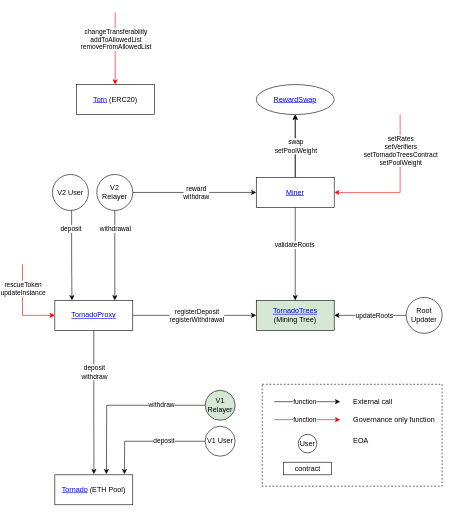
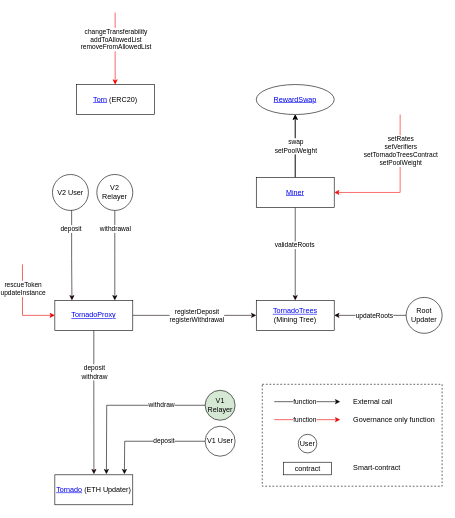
  <mxCell id="0" />
  <mxCell id="1" parent="0" />
  <mxCell id="2" style="edgeStyle=orthogonalEdgeStyle;rounded=0;orthogonalLoop=1;jettySize=auto;html=1;exitX=0.5;exitY=1;exitDx=0;exitDy=0;strokeColor=#120101;" edge="1" parent="1" source="6"><mxGeometry relative="1" as="geometry"><mxPoint x="139.167" y="790" as="targetPoint" /></mxGeometry></mxCell>
  <mxCell id="3" value="deposit&lt;br&gt;withdraw" style="edgeLabel;html=1;align=center;verticalAlign=middle;resizable=0;points=[];" vertex="1" connectable="0" parent="2"><mxGeometry x="-0.423" y="-2" relative="1" as="geometry"><mxPoint x="2" as="offset" /></mxGeometry></mxCell>
  <mxCell id="4" style="edgeStyle=orthogonalEdgeStyle;rounded=0;orthogonalLoop=1;jettySize=auto;html=1;exitX=1;exitY=0.5;exitDx=0;exitDy=0;entryX=0;entryY=0.5;entryDx=0;entryDy=0;strokeColor=#120101;" edge="1" parent="1" source="6" target="22"><mxGeometry relative="1" as="geometry" /></mxCell>
  <mxCell id="5" value="registerDeposit&lt;br&gt;registerWithdrawal" style="edgeLabel;html=1;align=center;verticalAlign=middle;resizable=0;points=[];" vertex="1" connectable="0" parent="4"><mxGeometry x="-0.117" y="3" relative="1" as="geometry"><mxPoint x="15.17" y="3" as="offset" /></mxGeometry></mxCell>
  <mxCell id="6" value="&lt;a href=&quot;https://github.com/tornadocash/tornado-anonymity-mining/blob/master/contracts/TornadoProxy.sol&quot;&gt;TornadoProxy&lt;/a&gt;" style="rounded=0;whiteSpace=wrap;html=1;" vertex="1" parent="1"><mxGeometry x="74" y="500" width="130" height="50" as="geometry" /></mxCell>
  <mxCell id="7" style="edgeStyle=orthogonalEdgeStyle;rounded=0;orthogonalLoop=1;jettySize=auto;html=1;exitX=0.5;exitY=1;exitDx=0;exitDy=0;entryX=0.5;entryY=0;entryDx=0;entryDy=0;" edge="1" parent="1" source="11"><mxGeometry relative="1" as="geometry"><mxPoint x="174" y="500" as="targetPoint" /></mxGeometry></mxCell>
  <mxCell id="8" value="withdrawal" style="edgeLabel;html=1;align=center;verticalAlign=middle;resizable=0;points=[];" vertex="1" connectable="0" parent="7"><mxGeometry x="-0.187" y="-3" relative="1" as="geometry"><mxPoint x="3" y="-31" as="offset" /></mxGeometry></mxCell>
- <mxCell id="9" style="edgeStyle=orthogonalEdgeStyle;rounded=0;orthogonalLoop=1;jettySize=auto;html=1;exitX=1;exitY=0.5;exitDx=0;exitDy=0;strokeColor=#120101;" edge="1" parent="1" source="11" target="32"><mxGeometry relative="1" as="geometry" /></mxCell>
- <mxCell id="10" value="reward&lt;br&gt;withdraw" style="edgeLabel;html=1;align=center;verticalAlign=middle;resizable=0;points=[];" vertex="1" connectable="0" parent="9"><mxGeometry x="-0.278" y="2" relative="1" as="geometry"><mxPoint x="31.83" y="2" as="offset" /></mxGeometry></mxCell>
  <mxCell id="11" value="V2 Relayer" style="ellipse;whiteSpace=wrap;html=1;aspect=fixed;" vertex="1" parent="1"><mxGeometry x="144" y="290" width="60" height="60" as="geometry" /></mxCell>
- <mxCell id="12" value="&lt;a href=&quot;https://github.com/tornadocash/tornado-core/blob/master/contracts/ETHTornado.sol&quot;&gt;Tornado&lt;/a&gt; (ETH Pool)" style="rounded=0;whiteSpace=wrap;html=1;" vertex="1" parent="1"><mxGeometry x="74" y="791" width="130" height="50" as="geometry" /></mxCell>
+ <mxCell id="12" value="&lt;a href=&quot;https://github.com/tornadocash/tornado-core/blob/master/contracts/ETHTornado.sol&quot;&gt;Tornado&lt;/a&gt; (ETH Updater)" style="rounded=0;whiteSpace=wrap;html=1;" vertex="1" parent="1"><mxGeometry x="74" y="791" width="130" height="50" as="geometry" /></mxCell>
  <mxCell id="13" style="edgeStyle=orthogonalEdgeStyle;rounded=0;orthogonalLoop=1;jettySize=auto;html=1;exitX=0;exitY=0.5;exitDx=0;exitDy=0;strokeColor=#030000;" edge="1" parent="1" source="15"><mxGeometry relative="1" as="geometry"><mxPoint x="190" y="790" as="targetPoint" /></mxGeometry></mxCell>
  <mxCell id="14" value="deposit" style="edgeLabel;html=1;align=center;verticalAlign=middle;resizable=0;points=[];" vertex="1" connectable="0" parent="13"><mxGeometry x="-0.332" y="-2" relative="1" as="geometry"><mxPoint x="-6.38" y="1.98" as="offset" /></mxGeometry></mxCell>
  <mxCell id="15" value="V1 User" style="ellipse;whiteSpace=wrap;html=1;aspect=fixed;" vertex="1" parent="1"><mxGeometry x="324.71" y="710" width="50" height="50" as="geometry" /></mxCell>
  <mxCell id="16" style="edgeStyle=orthogonalEdgeStyle;rounded=0;orthogonalLoop=1;jettySize=auto;html=1;exitX=0.5;exitY=1;exitDx=0;exitDy=0;entryX=0.25;entryY=0;entryDx=0;entryDy=0;strokeColor=#120101;" edge="1" parent="1" source="18"><mxGeometry relative="1" as="geometry"><mxPoint x="102.5" y="500" as="targetPoint" /><Array as="points"><mxPoint x="102" y="350" /><mxPoint x="102" y="430" /></Array></mxGeometry></mxCell>
  <mxCell id="17" value="deposit" style="edgeLabel;html=1;align=center;verticalAlign=middle;resizable=0;points=[];" vertex="1" connectable="0" parent="16"><mxGeometry x="-0.781" y="-2" relative="1" as="geometry"><mxPoint y="15.33" as="offset" /></mxGeometry></mxCell>
  <mxCell id="18" value="V2 User" style="ellipse;whiteSpace=wrap;html=1;aspect=fixed;" vertex="1" parent="1"><mxGeometry x="70" y="290" width="60" height="60" as="geometry" /></mxCell>
  <mxCell id="19" style="edgeStyle=orthogonalEdgeStyle;rounded=0;orthogonalLoop=1;jettySize=auto;html=1;exitX=0;exitY=0.5;exitDx=0;exitDy=0;strokeColor=#030000;" edge="1" parent="1" source="21"><mxGeometry relative="1" as="geometry"><mxPoint x="160" y="790" as="targetPoint" /></mxGeometry></mxCell>
  <mxCell id="20" value="withdraw" style="edgeLabel;html=1;align=center;verticalAlign=middle;resizable=0;points=[];" vertex="1" connectable="0" parent="19"><mxGeometry x="-0.517" y="-1" relative="1" as="geometry"><mxPoint x="-6.38" y="0.99" as="offset" /></mxGeometry></mxCell>
  <mxCell id="21" value="V1 Relayer" style="ellipse;whiteSpace=wrap;html=1;aspect=fixed;fillColor=#d5e8d4;" vertex="1" parent="1"><mxGeometry x="324.71" y="650" width="50" height="50" as="geometry" /></mxCell>
- <mxCell id="22" value="&lt;a href=&quot;https://github.com/tornadocash/tornado-anonymity-mining/blob/master/contracts/TornadoTrees.sol&quot;&gt;TornadoTrees&lt;/a&gt;&lt;br&gt;(Mining Tree)" style="rounded=0;whiteSpace=wrap;html=1;fillColor=#d5e8d4;" vertex="1" parent="1"><mxGeometry x="410" y="500" width="130" height="50" as="geometry" /></mxCell>
+ <mxCell id="22" value="&lt;a href=&quot;https://github.com/tornadocash/tornado-anonymity-mining/blob/master/contracts/TornadoTrees.sol&quot;&gt;TornadoTrees&lt;/a&gt;&lt;br&gt;(Mining Tree)" style="rounded=0;whiteSpace=wrap;html=1;" vertex="1" parent="1"><mxGeometry x="410" y="500" width="130" height="50" as="geometry" /></mxCell>
  <mxCell id="23" style="edgeStyle=orthogonalEdgeStyle;rounded=0;orthogonalLoop=1;jettySize=auto;html=1;exitX=0;exitY=0.5;exitDx=0;exitDy=0;entryX=1;entryY=0.5;entryDx=0;entryDy=0;strokeColor=#120101;" edge="1" parent="1" source="25" target="22"><mxGeometry relative="1" as="geometry" /></mxCell>
  <mxCell id="24" value="updateRoots" style="edgeLabel;html=1;align=center;verticalAlign=middle;resizable=0;points=[];" vertex="1" connectable="0" parent="23"><mxGeometry x="-0.28" y="2" relative="1" as="geometry"><mxPoint x="-10.4" y="-2" as="offset" /></mxGeometry></mxCell>
  <mxCell id="25" value="Root&lt;br&gt;Updater" style="ellipse;whiteSpace=wrap;html=1;aspect=fixed;" vertex="1" parent="1"><mxGeometry x="660" y="495" width="60" height="60" as="geometry" /></mxCell>
  <mxCell id="26" value="&lt;a href=&quot;https://github.com/tornadocash/tornado-anonymity-mining/blob/master/contracts/RewardSwap.sol&quot;&gt;RewardSwap&lt;/a&gt;" style="ellipse;whiteSpace=wrap;html=1;" vertex="1" parent="1"><mxGeometry x="410" y="140" width="130" height="50" as="geometry" /></mxCell>
  <mxCell id="27" style="edgeStyle=orthogonalEdgeStyle;rounded=0;orthogonalLoop=1;jettySize=auto;html=1;exitX=0.5;exitY=1;exitDx=0;exitDy=0;strokeColor=#120101;" edge="1" parent="1" source="32" target="22"><mxGeometry relative="1" as="geometry" /></mxCell>
  <mxCell id="28" value="validateRoots" style="edgeLabel;html=1;align=center;verticalAlign=middle;resizable=0;points=[];" vertex="1" connectable="0" parent="27"><mxGeometry x="-0.202" y="-2" relative="1" as="geometry"><mxPoint as="offset" /></mxGeometry></mxCell>
  <mxCell id="29" style="edgeStyle=orthogonalEdgeStyle;rounded=0;orthogonalLoop=1;jettySize=auto;html=1;exitX=0.5;exitY=0;exitDx=0;exitDy=0;entryX=0.5;entryY=1;entryDx=0;entryDy=0;strokeColor=#050000;" edge="1" parent="1" source="32" target="26"><mxGeometry relative="1" as="geometry" /></mxCell>
  <mxCell id="30" value="" style="edgeStyle=orthogonalEdgeStyle;rounded=0;orthogonalLoop=1;jettySize=auto;html=1;strokeColor=#050000;" edge="1" parent="1" source="32" target="26"><mxGeometry relative="1" as="geometry" /></mxCell>
  <mxCell id="31" value="swap&lt;br&gt;setPoolWeight" style="edgeLabel;html=1;align=center;verticalAlign=middle;resizable=0;points=[];" vertex="1" connectable="0" parent="30"><mxGeometry x="-0.18" y="-3" relative="1" as="geometry"><mxPoint x="-3" y="-10" as="offset" /></mxGeometry></mxCell>
  <mxCell id="32" value="&lt;a href=&quot;https://github.com/tornadocash/tornado-anonymity-mining/blob/master/contracts/Miner.sol&quot;&gt;Miner&lt;/a&gt;" style="rounded=0;whiteSpace=wrap;html=1;" vertex="1" parent="1"><mxGeometry x="410" y="295" width="130" height="50" as="geometry" /></mxCell>
  <mxCell id="33" value="" style="endArrow=classic;html=1;entryX=1;entryY=0.5;entryDx=0;entryDy=0;strokeColor=#F70E0E;rounded=0;" edge="1" parent="1" target="32"><mxGeometry width="50" height="50" relative="1" as="geometry"><mxPoint x="650" y="190" as="sourcePoint" /><mxPoint x="590" y="230" as="targetPoint" /><Array as="points"><mxPoint x="650" y="320" /></Array></mxGeometry></mxCell>
  <mxCell id="34" value="setRates&lt;br&gt;setVerifiers&lt;br&gt;setTornadoTreesContract&lt;br&gt;setPoolWeight" style="edgeLabel;html=1;align=center;verticalAlign=middle;resizable=0;points=[];" vertex="1" connectable="0" parent="33"><mxGeometry x="0.354" relative="1" as="geometry"><mxPoint x="32.35" y="-70" as="offset" /></mxGeometry></mxCell>
  <mxCell id="35" value="&lt;a href=&quot;https://github.com/tornadocash/torn-token/blob/master/contracts/TORN.sol&quot;&gt;Torn&lt;/a&gt;&amp;nbsp;(ERC20)" style="rounded=0;whiteSpace=wrap;html=1;" vertex="1" parent="1"><mxGeometry x="110" y="140" width="130" height="50" as="geometry" /></mxCell>
  <mxCell id="36" value="" style="endArrow=classic;html=1;entryX=0.5;entryY=0;entryDx=0;entryDy=0;strokeColor=#F50000;" edge="1" parent="1"><mxGeometry width="50" height="50" relative="1" as="geometry"><mxPoint x="174.58" y="20" as="sourcePoint" /><mxPoint x="174.58" y="140" as="targetPoint" /></mxGeometry></mxCell>
  <mxCell id="37" value="changeTransferability&lt;br&gt;addToAllowedList&lt;br&gt;removeFromAllowedList" style="edgeLabel;html=1;align=center;verticalAlign=middle;resizable=0;points=[];" vertex="1" connectable="0" parent="36"><mxGeometry x="-0.53" relative="1" as="geometry"><mxPoint x="0.42" y="16.67" as="offset" /></mxGeometry></mxCell>
  <mxCell id="38" value="External call" style="text;html=1;strokeColor=none;fillColor=none;align=left;verticalAlign=middle;whiteSpace=wrap;rounded=0;" vertex="1" parent="1"><mxGeometry x="570" y="659" width="80" height="20" as="geometry" /></mxCell>
  <mxCell id="39" value="" style="endArrow=classic;html=1;strokeColor=#030000;" edge="1" parent="1"><mxGeometry width="50" height="50" relative="1" as="geometry"><mxPoint x="440" y="669" as="sourcePoint" /><mxPoint x="550" y="669" as="targetPoint" /></mxGeometry></mxCell>
  <mxCell id="40" value="function" style="edgeLabel;html=1;align=center;verticalAlign=middle;resizable=0;points=[];" vertex="1" connectable="0" parent="39"><mxGeometry x="-0.527" relative="1" as="geometry"><mxPoint x="24" as="offset" /></mxGeometry></mxCell>
  <mxCell id="41" value="Governance only function" style="text;html=1;strokeColor=none;fillColor=none;align=left;verticalAlign=middle;whiteSpace=wrap;rounded=0;" vertex="1" parent="1"><mxGeometry x="570" y="690" width="150" height="20" as="geometry" /></mxCell>
  <mxCell id="42" value="" style="endArrow=classic;html=1;strokeColor=#E80000;" edge="1" parent="1"><mxGeometry width="50" height="50" relative="1" as="geometry"><mxPoint x="440" y="699" as="sourcePoint" /><mxPoint x="550" y="699" as="targetPoint" /></mxGeometry></mxCell>
  <mxCell id="43" value="function" style="edgeLabel;html=1;align=center;verticalAlign=middle;resizable=0;points=[];" vertex="1" connectable="0" parent="42"><mxGeometry x="-0.527" relative="1" as="geometry"><mxPoint x="24" as="offset" /></mxGeometry></mxCell>
  <mxCell id="44" value="User" style="ellipse;whiteSpace=wrap;html=1;aspect=fixed;" vertex="1" parent="1"><mxGeometry x="480" y="723.5" width="31" height="31" as="geometry" /></mxCell>
- <mxCell id="45" value="EOA" style="text;html=1;strokeColor=none;fillColor=none;align=left;verticalAlign=middle;whiteSpace=wrap;rounded=0;" vertex="1" parent="1"><mxGeometry x="570" y="723.5" width="150" height="20" as="geometry" /></mxCell>
  <mxCell id="46" value="contract" style="rounded=0;whiteSpace=wrap;html=1;" vertex="1" parent="1"><mxGeometry x="455.5" y="770" width="80" height="21" as="geometry" /></mxCell>
+ <mxCell id="47" value="Smart-contract" style="text;html=1;align=left;verticalAlign=middle;resizable=0;points=[];autosize=1;" vertex="1" parent="1"><mxGeometry x="570" y="770" width="90" height="20" as="geometry" /></mxCell>
  <mxCell id="48" value="" style="rounded=0;whiteSpace=wrap;html=1;labelBackgroundColor=none;align=left;fillColor=none;dashed=1;" vertex="1" parent="1"><mxGeometry x="420" y="640" width="300" height="170" as="geometry" /></mxCell>
  <mxCell id="49" value="" style="endArrow=classic;html=1;strokeColor=#E80000;entryX=0;entryY=0.5;entryDx=0;entryDy=0;rounded=0;" edge="1" parent="1" target="6"><mxGeometry width="50" height="50" relative="1" as="geometry"><mxPoint x="20" y="440" as="sourcePoint" /><mxPoint x="50" y="520" as="targetPoint" /><Array as="points"><mxPoint x="20" y="525" /></Array></mxGeometry></mxCell>
  <mxCell id="50" value="&lt;div&gt;rescueToken&lt;/div&gt;&lt;div&gt;updateInstance&lt;/div&gt;" style="edgeLabel;html=1;align=center;verticalAlign=middle;resizable=0;points=[];" vertex="1" connectable="0" parent="49"><mxGeometry x="-0.627" relative="1" as="geometry"><mxPoint y="14.17" as="offset" /></mxGeometry></mxCell>
